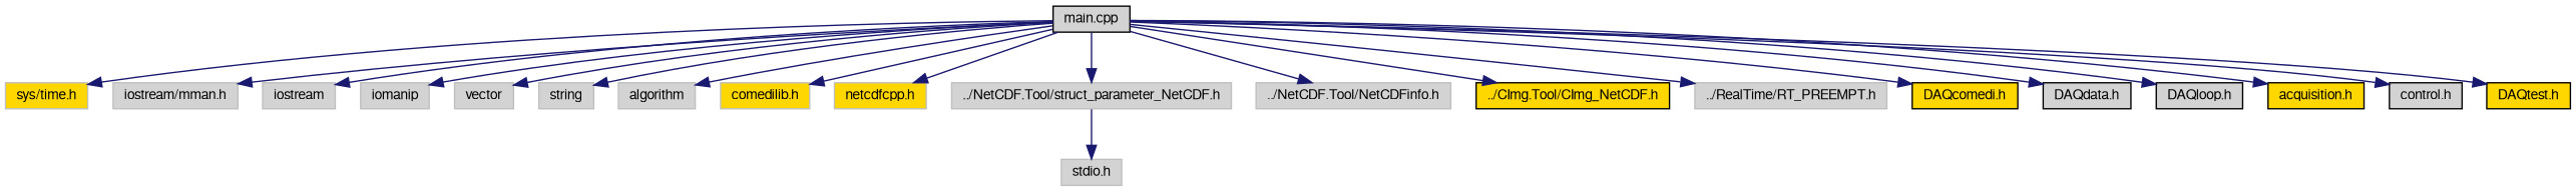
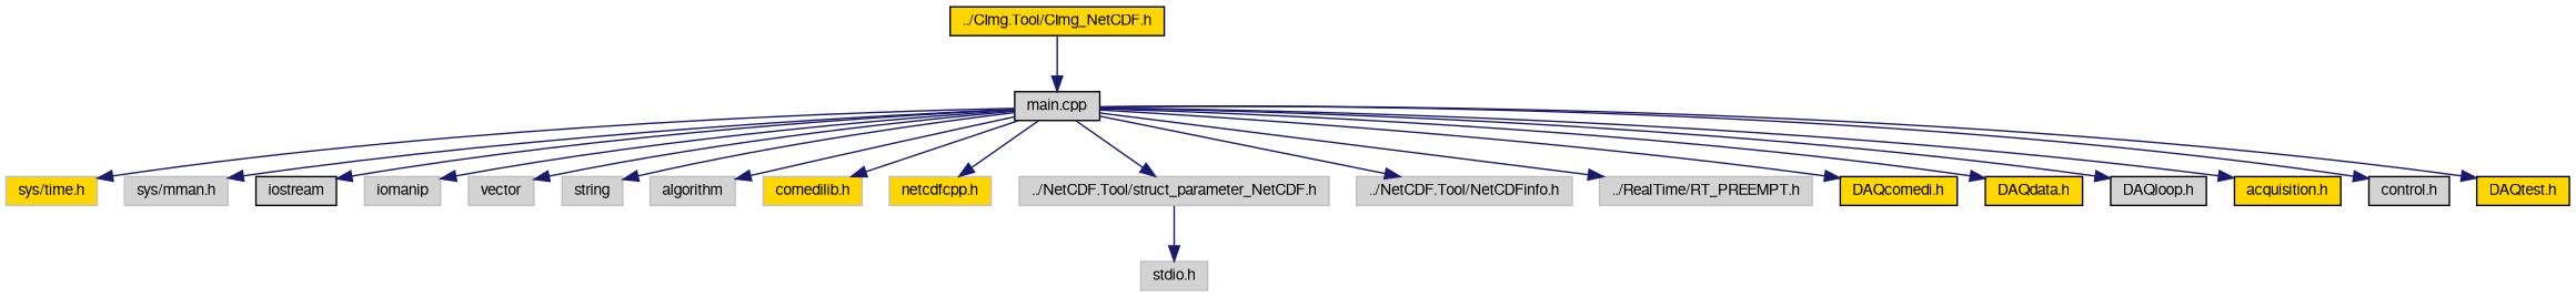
  digraph {
    node [color=grey75 fillcolor=lightgrey fontname=FreeSans fontsize=10 shape=record style=filled]
    edge [color=midnightblue fontname=FreeSans fontsize=10 labelfontname=FreeSans labelfontsize=10 style=solid]
    n1 [color=black fontcolor=black height=0.2 label="main.cpp" width=0.4]
    n2 [fillcolor=gold height=0.2 label="sys/time.h" width=0.4]
-   n3 [height=0.2 label="iostream/mman.h" width=0.4]
-   n4 [height=0.2 label=iostream width=0.4]
+   n3 [height=0.2 label="sys/mman.h" width=0.4]
+   n4 [color=black height=0.2 label=iostream width=0.4]
    n5 [height=0.2 label=iomanip width=0.4]
    n6 [height=0.2 label=vector width=0.4]
    n7 [height=0.2 label=string width=0.4]
    n8 [height=0.2 label=algorithm width=0.4]
    n9 [fillcolor=gold height=0.2 label="comedilib.h" width=0.4]
    n10 [fillcolor=gold height=0.2 label="netcdfcpp.h" width=0.4]
    n11 [height=0.2 label="../NetCDF.Tool/struct_parameter_NetCDF.h" width=0.4]
    n12 [height=0.2 label="../NetCDF.Tool/NetCDFinfo.h" width=0.4]
    n13 [color=black fillcolor=gold height=0.2 label="../CImg.Tool/CImg_NetCDF.h" width=0.4]
    n14 [height=0.2 label="../RealTime/RT_PREEMPT.h" width=0.4]
    n15 [color=black fillcolor=gold height=0.2 label="DAQcomedi.h" width=0.4]
-   n16 [color=black height=0.2 label="DAQdata.h" width=0.4]
+   n16 [color=black fillcolor=gold height=0.2 label="DAQdata.h" width=0.4]
    n17 [color=black height=0.2 label="DAQloop.h" width=0.4]
    n18 [color=black fillcolor=gold height=0.2 label="acquisition.h" width=0.4]
    n19 [color=black height=0.2 label="control.h" width=0.4]
    n20 [color=black fillcolor=gold height=0.2 label="DAQtest.h" width=0.4]
    n21 [height=0.2 label="stdio.h" width=0.4]
    n1 -> n2
    n1 -> n3
    n1 -> n4
    n1 -> n5
    n1 -> n6
    n1 -> n7
    n1 -> n8
    n1 -> n9
    n1 -> n10
    n1 -> n11
    n1 -> n12
-   n1 -> n13
+   n13 -> n1
    n1 -> n14
    n1 -> n15
    n1 -> n16
    n1 -> n17
    n1 -> n18
    n1 -> n19
    n1 -> n20
    n11 -> n21
  }
